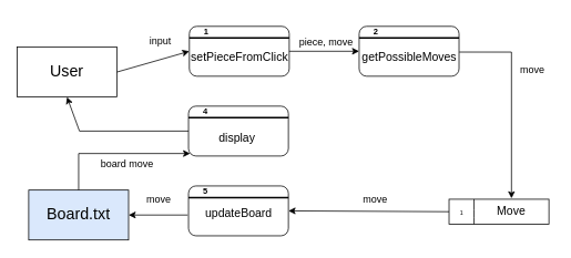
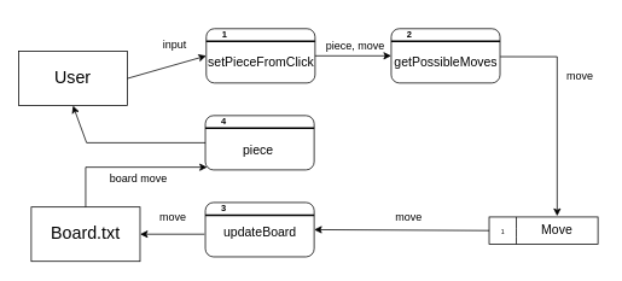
  <mxCell id="0" />
  <mxCell id="1" parent="0" />
  <mxCell id="2" value="&lt;font style=&quot;font-size: 19px;&quot;&gt;User&lt;/font&gt;" style="rounded=0;whiteSpace=wrap;html=1;" vertex="1" parent="1"><mxGeometry x="20" y="56" width="120" height="60" as="geometry" /></mxCell>
- <mxCell id="3" value="&lt;font style=&quot;font-size: 19px;&quot;&gt;Board.txt&lt;/font&gt;" style="rounded=0;whiteSpace=wrap;html=1;fillColor=#dae8fc;" vertex="1" parent="1"><mxGeometry x="34" y="228" width="120" height="60" as="geometry" /></mxCell>
+ <mxCell id="3" value="&lt;font style=&quot;font-size: 19px;&quot;&gt;Board.txt&lt;/font&gt;" style="rounded=0;whiteSpace=wrap;html=1;" vertex="1" parent="1"><mxGeometry x="34" y="228" width="120" height="60" as="geometry" /></mxCell>
  <mxCell id="4" value="" style="rounded=1;whiteSpace=wrap;html=1;" vertex="1" parent="1"><mxGeometry x="227" y="31" width="120" height="60" as="geometry" /></mxCell>
  <mxCell id="5" value="" style="line;strokeWidth=2;html=1;" vertex="1" parent="1"><mxGeometry x="227" y="40" width="120" height="10" as="geometry" /></mxCell>
  <mxCell id="6" value="&lt;span style=&quot;font-size: 10px;&quot;&gt;1&lt;/span&gt;" style="text;strokeColor=none;fillColor=none;html=1;fontSize=24;fontStyle=1;verticalAlign=middle;align=center;" vertex="1" parent="1"><mxGeometry x="215" y="20" width="64" height="25" as="geometry" /></mxCell>
  <mxCell id="7" value="&lt;span style=&quot;font-weight: 400;&quot;&gt;&lt;font style=&quot;font-size: 14px;&quot;&gt;setPieceFromClick&lt;/font&gt;&lt;/span&gt;" style="text;strokeColor=none;fillColor=none;html=1;fontSize=24;fontStyle=1;verticalAlign=middle;align=center;" vertex="1" parent="1"><mxGeometry x="237" y="45" width="100" height="40" as="geometry" /></mxCell>
  <mxCell id="8" value="" style="endArrow=classic;html=1;rounded=0;exitX=1;exitY=0.5;exitDx=0;exitDy=0;entryX=0;entryY=0.5;entryDx=0;entryDy=0;" edge="1" parent="1" source="2" target="4"><mxGeometry width="50" height="50" relative="1" as="geometry"><mxPoint x="155" y="160" as="sourcePoint" /><mxPoint x="205" y="110" as="targetPoint" /></mxGeometry></mxCell>
  <mxCell id="9" value="input" style="text;html=1;align=center;verticalAlign=middle;resizable=0;points=[];autosize=1;strokeColor=none;fillColor=none;" vertex="1" parent="1"><mxGeometry x="167" y="34" width="50" height="30" as="geometry" /></mxCell>
  <mxCell id="10" value="" style="rounded=1;whiteSpace=wrap;html=1;" vertex="1" parent="1"><mxGeometry x="431" y="31" width="120" height="60" as="geometry" /></mxCell>
  <mxCell id="11" value="" style="line;strokeWidth=2;html=1;" vertex="1" parent="1"><mxGeometry x="431" y="40" width="120" height="10" as="geometry" /></mxCell>
  <mxCell id="12" value="&lt;span style=&quot;font-size: 10px;&quot;&gt;2&lt;/span&gt;" style="text;strokeColor=none;fillColor=none;html=1;fontSize=24;fontStyle=1;verticalAlign=middle;align=center;" vertex="1" parent="1"><mxGeometry x="419" y="20" width="64" height="25" as="geometry" /></mxCell>
  <mxCell id="13" value="&lt;font style=&quot;font-weight: normal; font-size: 14px;&quot;&gt;getPossibleMoves&lt;/font&gt;" style="text;strokeColor=none;fillColor=none;html=1;fontSize=24;fontStyle=1;verticalAlign=middle;align=center;" vertex="1" parent="1"><mxGeometry x="441" y="45" width="100" height="40" as="geometry" /></mxCell>
  <mxCell id="14" value="" style="endArrow=classic;html=1;rounded=0;exitX=1;exitY=0.5;exitDx=0;exitDy=0;entryX=0;entryY=0.5;entryDx=0;entryDy=0;" edge="1" parent="1" source="4" target="10"><mxGeometry width="50" height="50" relative="1" as="geometry"><mxPoint x="375" y="160" as="sourcePoint" /><mxPoint x="425" y="110" as="targetPoint" /></mxGeometry></mxCell>
  <mxCell id="15" value="piece, move" style="text;html=1;align=center;verticalAlign=middle;resizable=0;points=[];autosize=1;strokeColor=none;fillColor=none;" vertex="1" parent="1"><mxGeometry x="346" y="35" width="90" height="30" as="geometry" /></mxCell>
  <mxCell id="16" value="" style="rounded=0;whiteSpace=wrap;html=1;" vertex="1" parent="1"><mxGeometry x="539" y="239" width="120" height="30" as="geometry" /></mxCell>
  <mxCell id="17" value="" style="endArrow=none;html=1;rounded=0;fontSize=12;startSize=8;endSize=8;curved=1;entryX=0.25;entryY=0;entryDx=0;entryDy=0;exitX=0.25;exitY=1;exitDx=0;exitDy=0;" edge="1" source="16" target="16" parent="1"><mxGeometry width="50" height="50" relative="1" as="geometry"><mxPoint x="434" y="353" as="sourcePoint" /><mxPoint x="484" y="303" as="targetPoint" /></mxGeometry></mxCell>
  <mxCell id="18" value="&lt;font style=&quot;font-size: 7px;&quot;&gt;1&lt;/font&gt;" style="text;html=1;align=center;verticalAlign=middle;whiteSpace=wrap;rounded=0;" vertex="1" parent="1"><mxGeometry x="546" y="239" width="17" height="29" as="geometry" /></mxCell>
  <mxCell id="19" value="&lt;font style=&quot;font-size: 14px;&quot;&gt;Move&lt;/font&gt;" style="text;html=1;align=center;verticalAlign=middle;whiteSpace=wrap;rounded=0;" vertex="1" parent="1"><mxGeometry x="584" y="238" width="60" height="30" as="geometry" /></mxCell>
  <mxCell id="20" value="" style="endArrow=classic;html=1;rounded=0;exitX=1.002;exitY=0.516;exitDx=0;exitDy=0;entryX=0.5;entryY=0;entryDx=0;entryDy=0;exitPerimeter=0;" edge="1" parent="1" source="10" target="19"><mxGeometry width="50" height="50" relative="1" as="geometry"><mxPoint x="604" y="235" as="sourcePoint" /><mxPoint x="654" y="185" as="targetPoint" /><Array as="points"><mxPoint x="614" y="62" /></Array></mxGeometry></mxCell>
  <mxCell id="21" value="" style="rounded=1;whiteSpace=wrap;html=1;" vertex="1" parent="1"><mxGeometry x="226" y="223" width="120" height="60" as="geometry" /></mxCell>
  <mxCell id="22" value="" style="line;strokeWidth=2;html=1;" vertex="1" parent="1"><mxGeometry x="226" y="232" width="120" height="10" as="geometry" /></mxCell>
- <mxCell id="23" value="&lt;font style=&quot;font-size: 10px;&quot;&gt;5&lt;/font&gt;" style="text;strokeColor=none;fillColor=none;html=1;fontSize=24;fontStyle=1;verticalAlign=middle;align=center;" vertex="1" parent="1"><mxGeometry x="214" y="212" width="64" height="25" as="geometry" /></mxCell>
+ <mxCell id="23" value="&lt;font style=&quot;font-size: 10px;&quot;&gt;3&lt;/font&gt;" style="text;strokeColor=none;fillColor=none;html=1;fontSize=24;fontStyle=1;verticalAlign=middle;align=center;" vertex="1" parent="1"><mxGeometry x="214" y="212" width="64" height="25" as="geometry" /></mxCell>
  <mxCell id="24" value="&lt;span style=&quot;font-weight: normal;&quot;&gt;&lt;font style=&quot;font-size: 14px;&quot;&gt;updateBoard&lt;/font&gt;&lt;/span&gt;" style="text;strokeColor=none;fillColor=none;html=1;fontSize=24;fontStyle=1;verticalAlign=middle;align=center;" vertex="1" parent="1"><mxGeometry x="236" y="233" width="100" height="40" as="geometry" /></mxCell>
  <mxCell id="25" value="" style="endArrow=classic;html=1;rounded=0;entryX=1;entryY=0.5;entryDx=0;entryDy=0;exitX=0;exitY=0.5;exitDx=0;exitDy=0;" edge="1" parent="1" source="16" target="21"><mxGeometry width="50" height="50" relative="1" as="geometry"><mxPoint x="514" y="380" as="sourcePoint" /><mxPoint x="564" y="330" as="targetPoint" /></mxGeometry></mxCell>
  <mxCell id="26" value="move" style="text;html=1;align=center;verticalAlign=middle;resizable=0;points=[];autosize=1;strokeColor=none;fillColor=none;" vertex="1" parent="1"><mxGeometry x="425" y="224" width="50" height="30" as="geometry" /></mxCell>
  <mxCell id="27" value="move" style="text;html=1;align=center;verticalAlign=middle;resizable=0;points=[];autosize=1;strokeColor=none;fillColor=none;" vertex="1" parent="1"><mxGeometry x="614" y="69" width="50" height="30" as="geometry" /></mxCell>
  <mxCell id="28" value="" style="endArrow=classic;html=1;rounded=0;entryX=1;entryY=0.5;entryDx=0;entryDy=0;" edge="1" parent="1" target="3"><mxGeometry width="50" height="50" relative="1" as="geometry"><mxPoint x="225" y="258" as="sourcePoint" /><mxPoint x="234" y="324" as="targetPoint" /></mxGeometry></mxCell>
  <mxCell id="29" value="move" style="text;html=1;align=center;verticalAlign=middle;resizable=0;points=[];autosize=1;strokeColor=none;fillColor=none;" vertex="1" parent="1"><mxGeometry x="166" y="225.5" width="48" height="27" as="geometry" /></mxCell>
  <mxCell id="30" value="" style="rounded=1;whiteSpace=wrap;html=1;" vertex="1" parent="1"><mxGeometry x="226" y="127" width="120" height="60" as="geometry" /></mxCell>
  <mxCell id="31" value="" style="line;strokeWidth=2;html=1;" vertex="1" parent="1"><mxGeometry x="226" y="136" width="120" height="10" as="geometry" /></mxCell>
  <mxCell id="32" value="&lt;font style=&quot;font-size: 10px;&quot;&gt;4&lt;/font&gt;" style="text;strokeColor=none;fillColor=none;html=1;fontSize=24;fontStyle=1;verticalAlign=middle;align=center;" vertex="1" parent="1"><mxGeometry x="214" y="116" width="64" height="25" as="geometry" /></mxCell>
- <mxCell id="33" value="&lt;font style=&quot;font-size: 14px; font-weight: normal;&quot;&gt;display&lt;/font&gt;" style="text;strokeColor=none;fillColor=none;html=1;fontSize=24;fontStyle=1;verticalAlign=middle;align=center;" vertex="1" parent="1"><mxGeometry x="234" y="142" width="100" height="40" as="geometry" /></mxCell>
+ <mxCell id="33" value="&lt;font style=&quot;font-size: 14px; font-weight: normal;&quot;&gt;piece&lt;/font&gt;" style="text;strokeColor=none;fillColor=none;html=1;fontSize=24;fontStyle=1;verticalAlign=middle;align=center;" vertex="1" parent="1"><mxGeometry x="234" y="142" width="100" height="40" as="geometry" /></mxCell>
  <mxCell id="34" value="" style="endArrow=classic;html=1;rounded=0;exitX=0.5;exitY=0;exitDx=0;exitDy=0;" edge="1" parent="1" source="3"><mxGeometry width="50" height="50" relative="1" as="geometry"><mxPoint x="-35" y="240" as="sourcePoint" /><mxPoint x="228" y="184" as="targetPoint" /><Array as="points"><mxPoint x="94" y="184" /></Array></mxGeometry></mxCell>
  <mxCell id="35" value="board move" style="text;html=1;align=center;verticalAlign=middle;resizable=0;points=[];autosize=1;strokeColor=none;fillColor=none;" vertex="1" parent="1"><mxGeometry x="114" y="183" width="76" height="27" as="geometry" /></mxCell>
  <mxCell id="36" value="" style="endArrow=classic;html=1;rounded=0;entryX=0.5;entryY=1;entryDx=0;entryDy=0;exitX=0;exitY=0.5;exitDx=0;exitDy=0;" edge="1" parent="1" source="30" target="2"><mxGeometry width="50" height="50" relative="1" as="geometry"><mxPoint x="95" y="135" as="sourcePoint" /><mxPoint x="95" y="106" as="targetPoint" /><Array as="points"><mxPoint x="95" y="157" /></Array></mxGeometry></mxCell>
